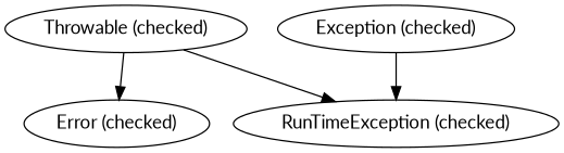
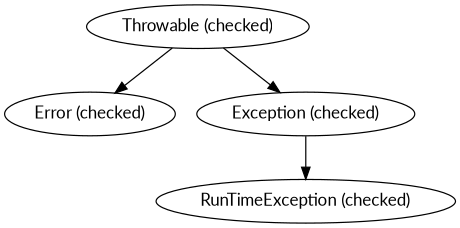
  digraph {
    fontname=Lato
    node [fontname=Lato]
    edge [fontname=Lato]
    n1 [label="Error (checked)"]
    "Throwable (checked)"
    "Exception (checked)"
    "RunTimeException (checked)"
    "Throwable (checked)" -> n1
-   "Throwable (checked)" -> "RunTimeException (checked)"
+   "Throwable (checked)" -> "Exception (checked)"
    "Exception (checked)" -> "RunTimeException (checked)"
  }
